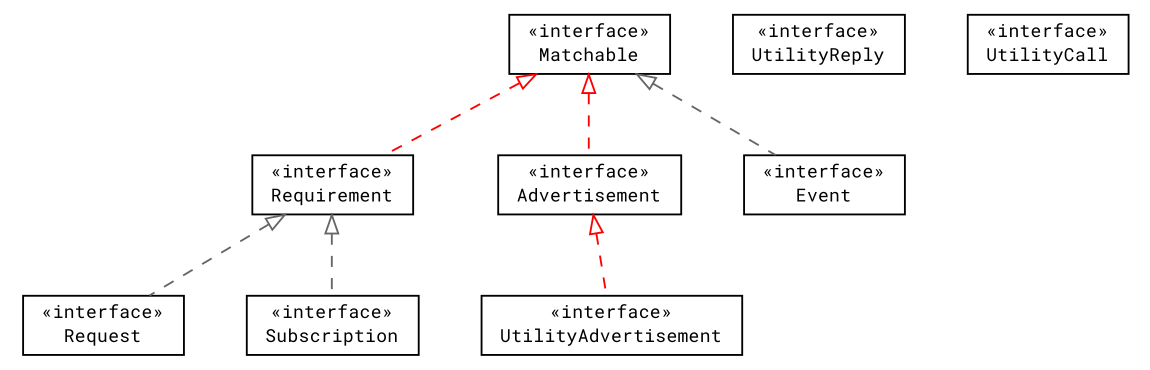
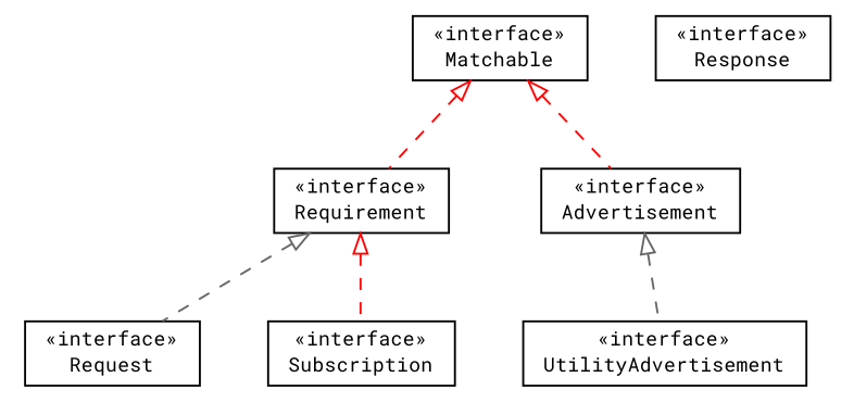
  digraph {
    fontname="Roboto Mono"
    nodesep=0.25
    ranksep=0.5
    node [fontcolor=black fontname="Roboto Mono" fontsize=10.0 shape=plaintext]
    edge [arrowtail=empty color=red dir=back fontname="Roboto Mono" fontsize=10 headport=p labelfontname=Helvetica labelfontsize=10 style=dashed tailport=p]
    n1 [label=<<table title="org.universAAL.middleware.bus.model.matchable.Request" border="0" cellborder="1" cellspacing="0" cellpadding="2" port="p" href="./Request.html"> 		<tr><td><table border="0" cellspacing="0" cellpadding="1"> <tr><td align="center" balign="center"> &#171;interface&#187; </td></tr> <tr><td align="center" balign="center"> Request </td></tr> 		</table></td></tr> 		</table>>]
+   n2 [label=<<table title="org.universAAL.middleware.bus.model.matchable.Response" border="0" cellborder="1" cellspacing="0" cellpadding="2" port="p" href="./Response.html"> 		<tr><td><table border="0" cellspacing="0" cellpadding="1"> <tr><td align="center" balign="center"> &#171;interface&#187; </td></tr> <tr><td align="center" balign="center"> Response </td></tr> 		</table></td></tr> 		</table>>]
    n3 [label=<<table title="org.universAAL.middleware.bus.model.matchable.Requirement" border="0" cellborder="1" cellspacing="0" cellpadding="2" port="p" href="./Requirement.html"> 		<tr><td><table border="0" cellspacing="0" cellpadding="1"> <tr><td align="center" balign="center"> &#171;interface&#187; </td></tr> <tr><td align="center" balign="center"> Requirement </td></tr> 		</table></td></tr> 		</table>>]
    n4 [label=<<table title="org.universAAL.middleware.bus.model.matchable.Subscription" border="0" cellborder="1" cellspacing="0" cellpadding="2" port="p" href="./Subscription.html"> 		<tr><td><table border="0" cellspacing="0" cellpadding="1"> <tr><td align="center" balign="center"> &#171;interface&#187; </td></tr> <tr><td align="center" balign="center"> Subscription </td></tr> 		</table></td></tr> 		</table>>]
    n5 [label=<<table title="org.universAAL.middleware.bus.model.matchable.UtilityAdvertisement" border="0" cellborder="1" cellspacing="0" cellpadding="2" port="p" href="./UtilityAdvertisement.html"> 		<tr><td><table border="0" cellspacing="0" cellpadding="1"> <tr><td align="center" balign="center"> &#171;interface&#187; </td></tr> <tr><td align="center" balign="center"> UtilityAdvertisement </td></tr> 		</table></td></tr> 		</table>>]
-   n6 [label=<<table title="org.universAAL.middleware.bus.model.matchable.UtilityReply" border="0" cellborder="1" cellspacing="0" cellpadding="2" port="p" href="./UtilityReply.html"> 		<tr><td><table border="0" cellspacing="0" cellpadding="1"> <tr><td align="center" balign="center"> &#171;interface&#187; </td></tr> <tr><td align="center" balign="center"> UtilityReply </td></tr> 		</table></td></tr> 		</table>>]
    n7 [label=<<table title="org.universAAL.middleware.bus.model.matchable.Advertisement" border="0" cellborder="1" cellspacing="0" cellpadding="2" port="p" href="./Advertisement.html"> 		<tr><td><table border="0" cellspacing="0" cellpadding="1"> <tr><td align="center" balign="center"> &#171;interface&#187; </td></tr> <tr><td align="center" balign="center"> Advertisement </td></tr> 		</table></td></tr> 		</table>>]
-   n8 [label=<<table title="org.universAAL.middleware.bus.model.matchable.UtilityCall" border="0" cellborder="1" cellspacing="0" cellpadding="2" port="p" href="./UtilityCall.html"> 		<tr><td><table border="0" cellspacing="0" cellpadding="1"> <tr><td align="center" balign="center"> &#171;interface&#187; </td></tr> <tr><td align="center" balign="center"> UtilityCall </td></tr> 		</table></td></tr> 		</table>>]
    n9 [label=<<table title="org.universAAL.middleware.bus.model.matchable.Matchable" border="0" cellborder="1" cellspacing="0" cellpadding="2" port="p" href="./Matchable.html"> 		<tr><td><table border="0" cellspacing="0" cellpadding="1"> <tr><td align="center" balign="center"> &#171;interface&#187; </td></tr> <tr><td align="center" balign="center"> Matchable </td></tr> 		</table></td></tr> 		</table>>]
-   n10 [label=<<table title="org.universAAL.middleware.bus.model.matchable.Event" border="0" cellborder="1" cellspacing="0" cellpadding="2" port="p" href="./Event.html"> 		<tr><td><table border="0" cellspacing="0" cellpadding="1"> <tr><td align="center" balign="center"> &#171;interface&#187; </td></tr> <tr><td align="center" balign="center"> Event </td></tr> 		</table></td></tr> 		</table>>]
    n3 -> n1 [color=gray40]
-   n3 -> n4 [color=gray40]
-   n7 -> n5
+   n3 -> n4
+   n7 -> n5 [color=gray40]
    n9 -> n3
    n9 -> n7
-   n9 -> n10 [color=gray40]
  }
